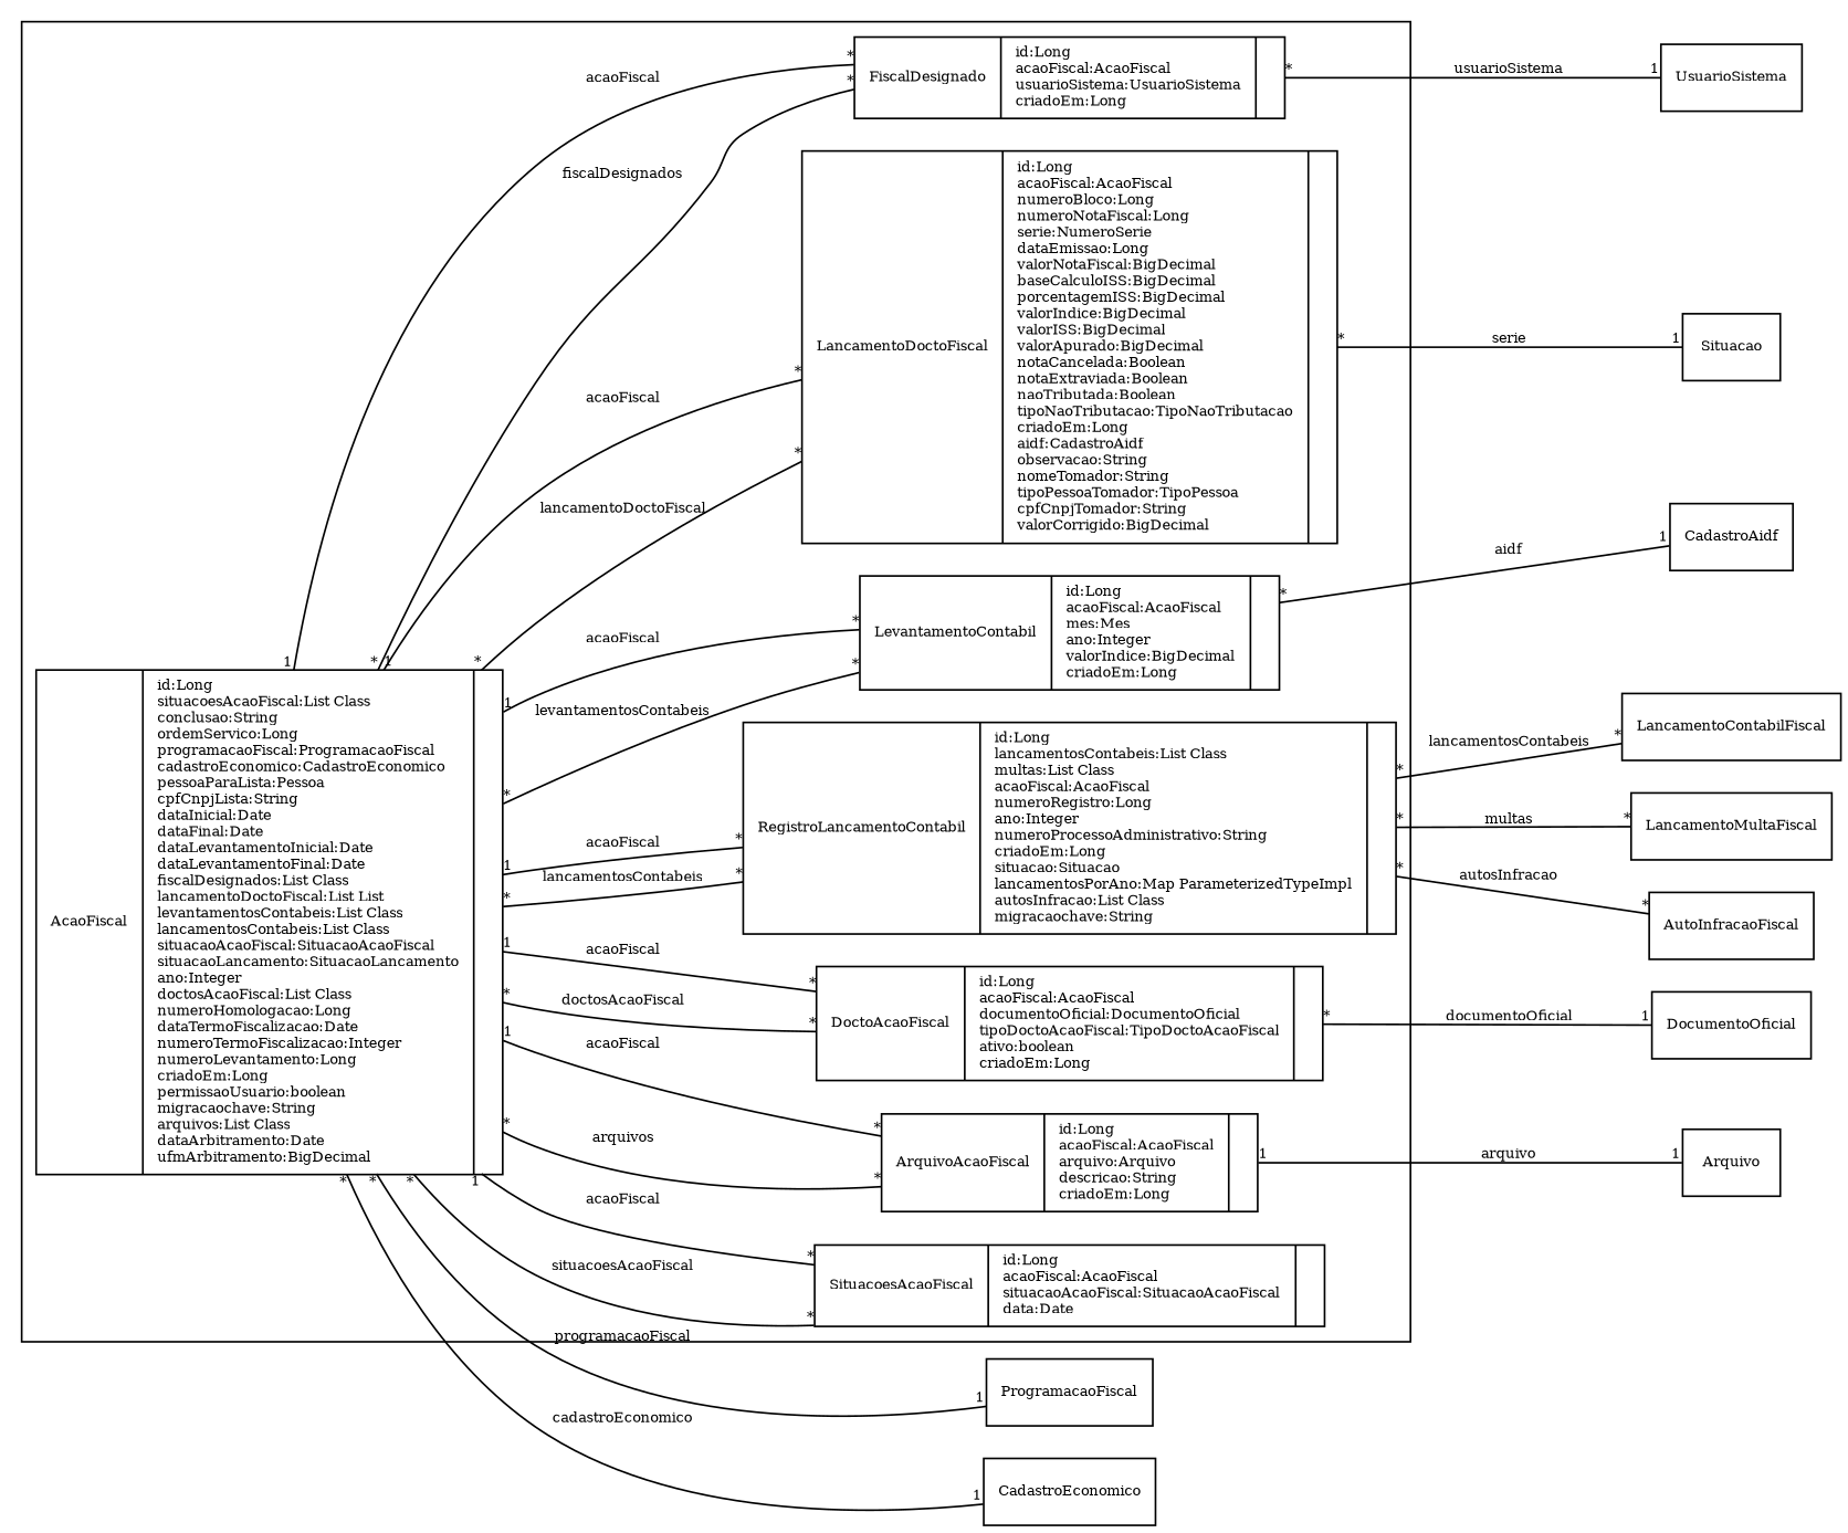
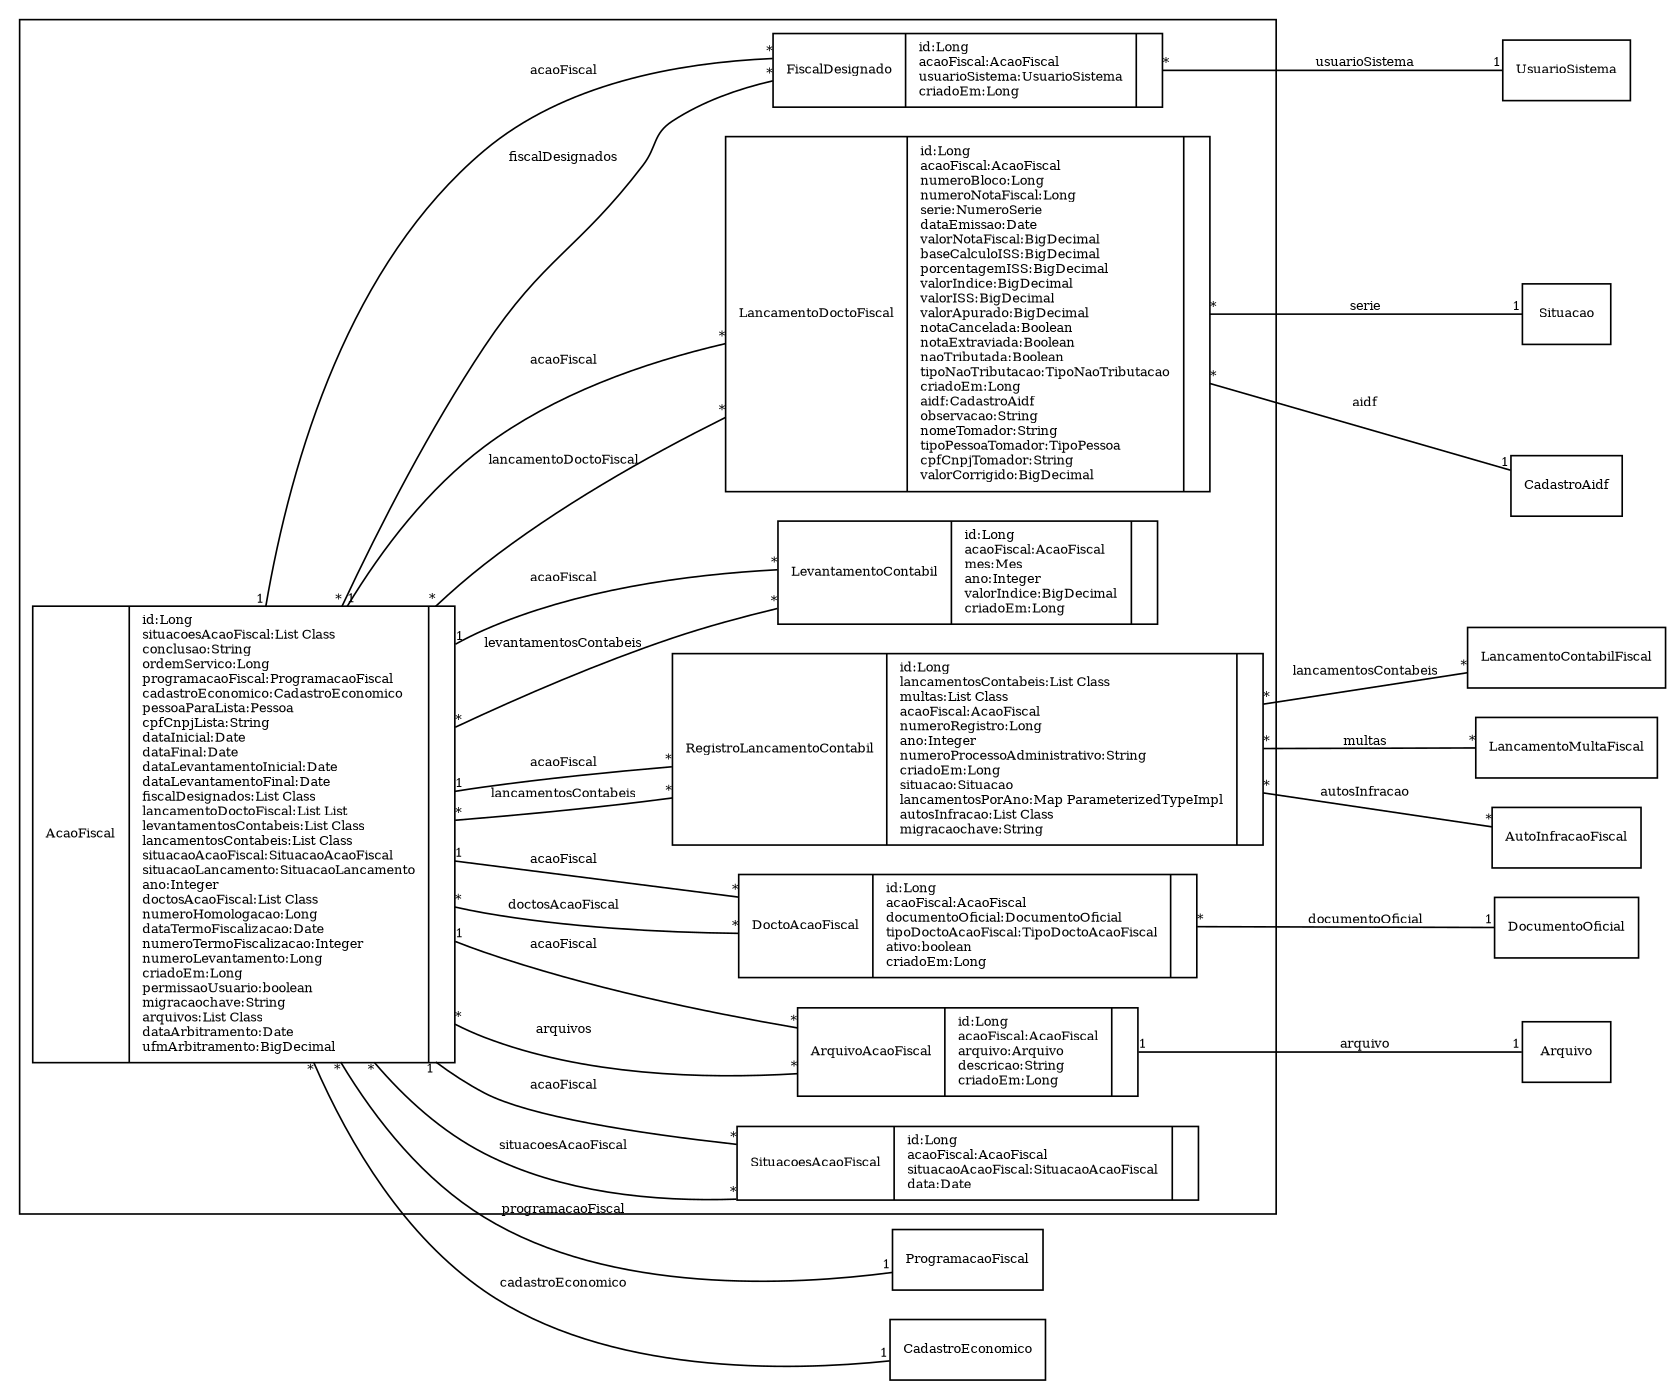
  digraph {
    fontname="Times-Roman"
    fontsize=8
    rankdir=LR
    node [fontname="Times-Roman" fontsize=8 shape=record]
    edge [arrowhead=none fontname="Times-Roman" fontsize=8 headlabel=1 taillabel="*"]
    n1 [label="{AcaoFiscal|id:Long\lsituacoesAcaoFiscal:List Class\lconclusao:String\lordemServico:Long\lprogramacaoFiscal:ProgramacaoFiscal\lcadastroEconomico:CadastroEconomico\lpessoaParaLista:Pessoa\lcpfCnpjLista:String\ldataInicial:Date\ldataFinal:Date\ldataLevantamentoInicial:Date\ldataLevantamentoFinal:Date\lfiscalDesignados:List Class\llancamentoDoctoFiscal:List List\llevantamentosContabeis:List Class\llancamentosContabeis:List Class\lsituacaoAcaoFiscal:SituacaoAcaoFiscal\lsituacaoLancamento:SituacaoLancamento\lano:Integer\ldoctosAcaoFiscal:List Class\lnumeroHomologacao:Long\ldataTermoFiscalizacao:Date\lnumeroTermoFiscalizacao:Integer\lnumeroLevantamento:Long\lcriadoEm:Long\lpermissaoUsuario:boolean\lmigracaochave:String\larquivos:List Class\ldataArbitramento:Date\lufmArbitramento:BigDecimal\l|\l}"]
    n2 [label="{SituacoesAcaoFiscal|id:Long\lacaoFiscal:AcaoFiscal\lsituacaoAcaoFiscal:SituacaoAcaoFiscal\ldata:Date\l|\l}"]
    n3 [label="{FiscalDesignado|id:Long\lacaoFiscal:AcaoFiscal\lusuarioSistema:UsuarioSistema\lcriadoEm:Long\l|\l}"]
-   n4 [label="{LancamentoDoctoFiscal|id:Long\lacaoFiscal:AcaoFiscal\lnumeroBloco:Long\lnumeroNotaFiscal:Long\lserie:NumeroSerie\ldataEmissao:Long\lvalorNotaFiscal:BigDecimal\lbaseCalculoISS:BigDecimal\lporcentagemISS:BigDecimal\lvalorIndice:BigDecimal\lvalorISS:BigDecimal\lvalorApurado:BigDecimal\lnotaCancelada:Boolean\lnotaExtraviada:Boolean\lnaoTributada:Boolean\ltipoNaoTributacao:TipoNaoTributacao\lcriadoEm:Long\laidf:CadastroAidf\lobservacao:String\lnomeTomador:String\ltipoPessoaTomador:TipoPessoa\lcpfCnpjTomador:String\lvalorCorrigido:BigDecimal\l|\l}"]
+   n4 [label="{LancamentoDoctoFiscal|id:Long\lacaoFiscal:AcaoFiscal\lnumeroBloco:Long\lnumeroNotaFiscal:Long\lserie:NumeroSerie\ldataEmissao:Date\lvalorNotaFiscal:BigDecimal\lbaseCalculoISS:BigDecimal\lporcentagemISS:BigDecimal\lvalorIndice:BigDecimal\lvalorISS:BigDecimal\lvalorApurado:BigDecimal\lnotaCancelada:Boolean\lnotaExtraviada:Boolean\lnaoTributada:Boolean\ltipoNaoTributacao:TipoNaoTributacao\lcriadoEm:Long\laidf:CadastroAidf\lobservacao:String\lnomeTomador:String\ltipoPessoaTomador:TipoPessoa\lcpfCnpjTomador:String\lvalorCorrigido:BigDecimal\l|\l}"]
    n5 [label="{LevantamentoContabil|id:Long\lacaoFiscal:AcaoFiscal\lmes:Mes\lano:Integer\lvalorIndice:BigDecimal\lcriadoEm:Long\l|\l}"]
    n6 [label="{RegistroLancamentoContabil|id:Long\llancamentosContabeis:List Class\lmultas:List Class\lacaoFiscal:AcaoFiscal\lnumeroRegistro:Long\lano:Integer\lnumeroProcessoAdministrativo:String\lcriadoEm:Long\lsituacao:Situacao\llancamentosPorAno:Map ParameterizedTypeImpl\lautosInfracao:List Class\lmigracaochave:String\l|\l}"]
    n7 [label="{DoctoAcaoFiscal|id:Long\lacaoFiscal:AcaoFiscal\ldocumentoOficial:DocumentoOficial\ltipoDoctoAcaoFiscal:TipoDoctoAcaoFiscal\lativo:boolean\lcriadoEm:Long\l|\l}"]
    n8 [label="{ArquivoAcaoFiscal|id:Long\lacaoFiscal:AcaoFiscal\larquivo:Arquivo\ldescricao:String\lcriadoEm:Long\l|\l}"]
    ProgramacaoFiscal
    CadastroEconomico
    UsuarioSistema
    n12 [label=Situacao]
    CadastroAidf
    LancamentoContabilFiscal
    LancamentoMultaFiscal
    AutoInfracaoFiscal
    DocumentoOficial
    Arquivo
    subgraph cluster_1 {
      n1
      n2
      n3
      n4
      n5
      n6
      n7
      n8
    }
    n1 -> n2 [headlabel="*" label=situacoesAcaoFiscal]
    n1 -> n3 [headlabel="*" label=fiscalDesignados]
    n1 -> n4 [headlabel="*" label=lancamentoDoctoFiscal]
    n1 -> n5 [headlabel="*" label=levantamentosContabeis]
    n1 -> n6 [headlabel="*" label=lancamentosContabeis]
    n1 -> n7 [headlabel="*" label=doctosAcaoFiscal]
    n1 -> n8 [headlabel="*" label=arquivos]
    n1 -> ProgramacaoFiscal [label=programacaoFiscal]
    n1 -> CadastroEconomico [label=cadastroEconomico]
    n2 -> n1 [label=acaoFiscal]
    n3 -> n1 [label=acaoFiscal]
    n3 -> UsuarioSistema [label=usuarioSistema]
    n4 -> n1 [label=acaoFiscal]
    n4 -> n12 [label=serie]
-   n5 -> CadastroAidf [label=aidf]
+   n4 -> CadastroAidf [label=aidf]
    n5 -> n1 [label=acaoFiscal]
    n6 -> n1 [label=acaoFiscal]
    n6 -> LancamentoContabilFiscal [headlabel="*" label=lancamentosContabeis]
    n6 -> LancamentoMultaFiscal [headlabel="*" label=multas]
    n6 -> AutoInfracaoFiscal [headlabel="*" label=autosInfracao]
    n7 -> n1 [label=acaoFiscal]
    n7 -> DocumentoOficial [label=documentoOficial]
    n8 -> n1 [label=acaoFiscal]
    n8 -> Arquivo [label=arquivo taillabel=1]
  }
